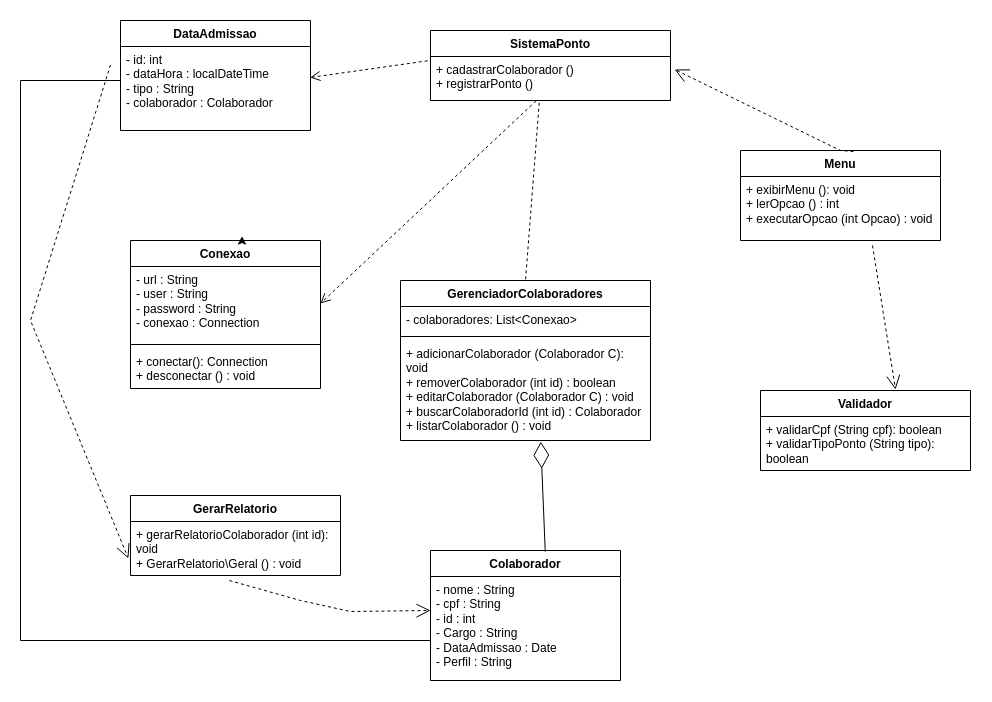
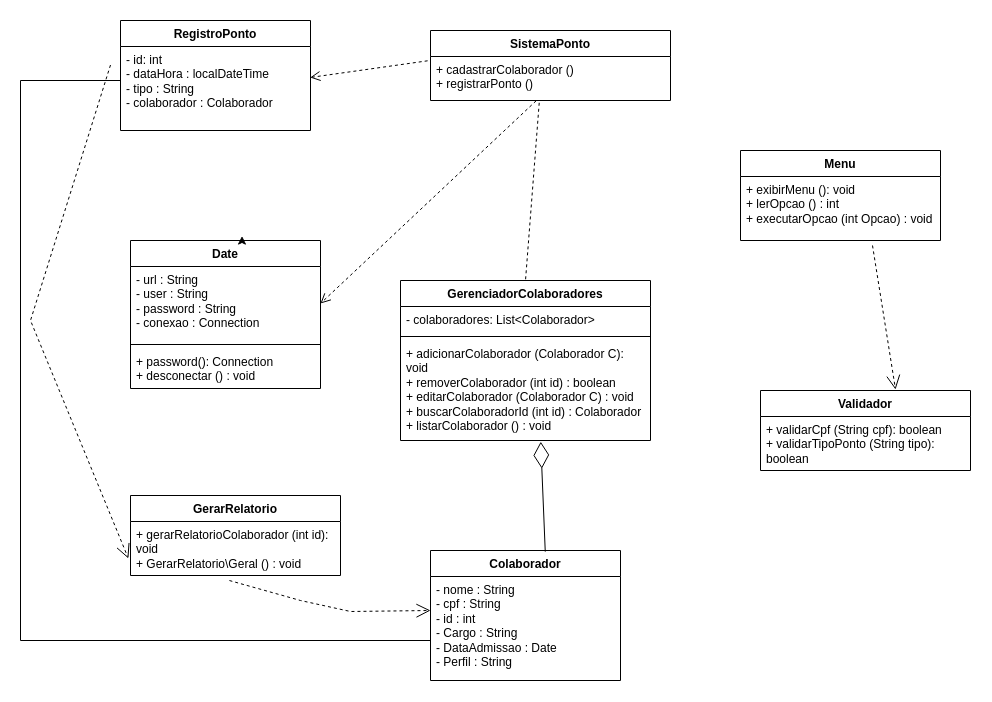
  <mxCell id="0" />
  <mxCell id="1" parent="0" />
  <mxCell id="2" value="Colaborador" style="swimlane;fontStyle=1;align=center;verticalAlign=top;childLayout=stackLayout;horizontal=1;startSize=26;horizontalStack=0;resizeParent=1;resizeParentMax=0;resizeLast=0;collapsible=1;marginBottom=0;whiteSpace=wrap;html=1;" parent="1" vertex="1"><mxGeometry x="430" y="550" width="190" height="130" as="geometry" /></mxCell>
  <mxCell id="3" value="- nome : String&lt;div&gt;- cpf : String&lt;/div&gt;&lt;div&gt;- id : int&lt;/div&gt;&lt;div&gt;- Cargo : String&lt;/div&gt;&lt;div&gt;- DataAdmissao : Date&lt;/div&gt;&lt;div&gt;- Perfil : String&lt;/div&gt;" style="text;strokeColor=none;fillColor=none;align=left;verticalAlign=top;spacingLeft=4;spacingRight=4;overflow=hidden;rotatable=0;points=[[0,0.5],[1,0.5]];portConstraint=eastwest;whiteSpace=wrap;html=1;" parent="2" vertex="1"><mxGeometry y="26" width="190" height="104" as="geometry" /></mxCell>
- <mxCell id="4" value="DataAdmissao" style="swimlane;fontStyle=1;align=center;verticalAlign=top;childLayout=stackLayout;horizontal=1;startSize=26;horizontalStack=0;resizeParent=1;resizeParentMax=0;resizeLast=0;collapsible=1;marginBottom=0;whiteSpace=wrap;html=1;" parent="1" vertex="1"><mxGeometry x="120" y="20" width="190" height="110" as="geometry" /></mxCell>
+ <mxCell id="4" value="RegistroPonto" style="swimlane;fontStyle=1;align=center;verticalAlign=top;childLayout=stackLayout;horizontal=1;startSize=26;horizontalStack=0;resizeParent=1;resizeParentMax=0;resizeLast=0;collapsible=1;marginBottom=0;whiteSpace=wrap;html=1;" parent="1" vertex="1"><mxGeometry x="120" y="20" width="190" height="110" as="geometry" /></mxCell>
  <mxCell id="5" value="- id: int&lt;div&gt;- dataHora : localDateTime&lt;/div&gt;&lt;div&gt;- tipo : String&lt;/div&gt;&lt;div&gt;- colaborador : Colaborador&lt;/div&gt;" style="text;strokeColor=none;fillColor=none;align=left;verticalAlign=top;spacingLeft=4;spacingRight=4;overflow=hidden;rotatable=0;points=[[0,0.5],[1,0.5]];portConstraint=eastwest;whiteSpace=wrap;html=1;" parent="4" vertex="1"><mxGeometry y="26" width="190" height="84" as="geometry" /></mxCell>
  <mxCell id="6" value="SistemaPonto" style="swimlane;fontStyle=1;align=center;verticalAlign=top;childLayout=stackLayout;horizontal=1;startSize=26;horizontalStack=0;resizeParent=1;resizeParentMax=0;resizeLast=0;collapsible=1;marginBottom=0;whiteSpace=wrap;html=1;" parent="1" vertex="1"><mxGeometry x="430" y="30" width="240" height="70" as="geometry" /></mxCell>
  <mxCell id="7" value="+ cadastrarColaborador ()&lt;div&gt;+ registrarPonto ()&lt;/div&gt;&lt;div&gt;&lt;div&gt;&lt;br&gt;&lt;/div&gt;&lt;/div&gt;" style="text;strokeColor=none;fillColor=none;align=left;verticalAlign=top;spacingLeft=4;spacingRight=4;overflow=hidden;rotatable=0;points=[[0,0.5],[1,0.5]];portConstraint=eastwest;whiteSpace=wrap;html=1;" parent="6" vertex="1"><mxGeometry y="26" width="240" height="44" as="geometry" /></mxCell>
- <mxCell id="8" value="Conexao" style="swimlane;fontStyle=1;align=center;verticalAlign=top;childLayout=stackLayout;horizontal=1;startSize=26;horizontalStack=0;resizeParent=1;resizeParentMax=0;resizeLast=0;collapsible=1;marginBottom=0;whiteSpace=wrap;html=1;" parent="1" vertex="1"><mxGeometry x="130" y="240" width="190" height="148" as="geometry" /></mxCell>
+ <mxCell id="8" value="Date" style="swimlane;fontStyle=1;align=center;verticalAlign=top;childLayout=stackLayout;horizontal=1;startSize=26;horizontalStack=0;resizeParent=1;resizeParentMax=0;resizeLast=0;collapsible=1;marginBottom=0;whiteSpace=wrap;html=1;" parent="1" vertex="1"><mxGeometry x="130" y="240" width="190" height="148" as="geometry" /></mxCell>
  <mxCell id="9" value="- url : String&amp;nbsp;&lt;div&gt;- user : String&lt;/div&gt;&lt;div&gt;- password : String&lt;/div&gt;&lt;div&gt;- conexao : Connection&lt;/div&gt;" style="text;strokeColor=none;fillColor=none;align=left;verticalAlign=top;spacingLeft=4;spacingRight=4;overflow=hidden;rotatable=0;points=[[0,0.5],[1,0.5]];portConstraint=eastwest;whiteSpace=wrap;html=1;" parent="8" vertex="1"><mxGeometry y="26" width="190" height="74" as="geometry" /></mxCell>
  <mxCell id="10" value="" style="line;strokeWidth=1;fillColor=none;align=left;verticalAlign=middle;spacingTop=-1;spacingLeft=3;spacingRight=3;rotatable=0;labelPosition=right;points=[];portConstraint=eastwest;strokeColor=inherit;" parent="8" vertex="1"><mxGeometry y="100" width="190" height="8" as="geometry" /></mxCell>
  <mxCell id="11" value="" style="line;strokeWidth=1;fillColor=none;align=left;verticalAlign=middle;spacingTop=-1;spacingLeft=3;spacingRight=3;rotatable=0;labelPosition=right;points=[];portConstraint=eastwest;strokeColor=inherit;" parent="8" vertex="1"><mxGeometry y="108" width="190" as="geometry" /></mxCell>
- <mxCell id="12" value="+ conectar(): Connection&lt;div&gt;+ desconectar () : void&lt;/div&gt;" style="text;strokeColor=none;fillColor=none;align=left;verticalAlign=top;spacingLeft=4;spacingRight=4;overflow=hidden;rotatable=0;points=[[0,0.5],[1,0.5]];portConstraint=eastwest;whiteSpace=wrap;html=1;" parent="8" vertex="1"><mxGeometry y="108" width="190" height="40" as="geometry" /></mxCell>
+ <mxCell id="12" value="+ password(): Connection&lt;div&gt;+ desconectar () : void&lt;/div&gt;" style="text;strokeColor=none;fillColor=none;align=left;verticalAlign=top;spacingLeft=4;spacingRight=4;overflow=hidden;rotatable=0;points=[[0,0.5],[1,0.5]];portConstraint=eastwest;whiteSpace=wrap;html=1;" parent="8" vertex="1"><mxGeometry y="108" width="190" height="40" as="geometry" /></mxCell>
  <mxCell id="13" value="GerarRelatorio" style="swimlane;fontStyle=1;align=center;verticalAlign=top;childLayout=stackLayout;horizontal=1;startSize=26;horizontalStack=0;resizeParent=1;resizeParentMax=0;resizeLast=0;collapsible=1;marginBottom=0;whiteSpace=wrap;html=1;" parent="1" vertex="1"><mxGeometry x="130" y="495" width="210" height="80" as="geometry" /></mxCell>
  <mxCell id="14" value="+ gerarRelatorioColaborador (int id): void&lt;div&gt;+ GerarRelatorio\Geral () : void&lt;/div&gt;" style="text;strokeColor=none;fillColor=none;align=left;verticalAlign=top;spacingLeft=4;spacingRight=4;overflow=hidden;rotatable=0;points=[[0,0.5],[1,0.5]];portConstraint=eastwest;whiteSpace=wrap;html=1;" parent="13" vertex="1"><mxGeometry y="26" width="210" height="54" as="geometry" /></mxCell>
  <mxCell id="15" value="Menu" style="swimlane;fontStyle=1;align=center;verticalAlign=top;childLayout=stackLayout;horizontal=1;startSize=26;horizontalStack=0;resizeParent=1;resizeParentMax=0;resizeLast=0;collapsible=1;marginBottom=0;whiteSpace=wrap;html=1;" parent="1" vertex="1"><mxGeometry x="740" y="150" width="200" height="90" as="geometry" /></mxCell>
  <mxCell id="16" value="+ exibirMenu (): void&lt;div&gt;+ lerOpcao () : int&lt;/div&gt;&lt;div&gt;+ executarOpcao (int Opcao) : void&lt;/div&gt;&lt;div&gt;&lt;br&gt;&lt;div&gt;&lt;br&gt;&lt;/div&gt;&lt;/div&gt;" style="text;strokeColor=none;fillColor=none;align=left;verticalAlign=top;spacingLeft=4;spacingRight=4;overflow=hidden;rotatable=0;points=[[0,0.5],[1,0.5]];portConstraint=eastwest;whiteSpace=wrap;html=1;" parent="15" vertex="1"><mxGeometry y="26" width="200" height="64" as="geometry" /></mxCell>
  <mxCell id="17" value="Validador" style="swimlane;fontStyle=1;align=center;verticalAlign=top;childLayout=stackLayout;horizontal=1;startSize=26;horizontalStack=0;resizeParent=1;resizeParentMax=0;resizeLast=0;collapsible=1;marginBottom=0;whiteSpace=wrap;html=1;" parent="1" vertex="1"><mxGeometry x="760" y="390" width="210" height="80" as="geometry" /></mxCell>
  <mxCell id="18" value="+ validarCpf (String cpf): boolean&lt;div&gt;+ validarTipoPonto (String tipo): boolean&lt;/div&gt;&lt;div&gt;&lt;div&gt;&lt;br&gt;&lt;/div&gt;&lt;/div&gt;" style="text;strokeColor=none;fillColor=none;align=left;verticalAlign=top;spacingLeft=4;spacingRight=4;overflow=hidden;rotatable=0;points=[[0,0.5],[1,0.5]];portConstraint=eastwest;whiteSpace=wrap;html=1;" parent="17" vertex="1"><mxGeometry y="26" width="210" height="54" as="geometry" /></mxCell>
  <mxCell id="19" value="GerenciadorColaboradores" style="swimlane;fontStyle=1;align=center;verticalAlign=top;childLayout=stackLayout;horizontal=1;startSize=26;horizontalStack=0;resizeParent=1;resizeParentMax=0;resizeLast=0;collapsible=1;marginBottom=0;whiteSpace=wrap;html=1;" parent="1" vertex="1"><mxGeometry x="400" y="280" width="250" height="160" as="geometry"><mxRectangle x="304" y="320" width="210" height="30" as="alternateBounds" /></mxGeometry></mxCell>
- <mxCell id="20" value="- colaboradores: List&amp;lt;Conexao&amp;gt;" style="text;strokeColor=none;fillColor=none;align=left;verticalAlign=top;spacingLeft=4;spacingRight=4;overflow=hidden;rotatable=0;points=[[0,0.5],[1,0.5]];portConstraint=eastwest;whiteSpace=wrap;html=1;" parent="19" vertex="1"><mxGeometry y="26" width="250" height="26" as="geometry" /></mxCell>
+ <mxCell id="20" value="- colaboradores: List&amp;lt;Colaborador&amp;gt;" style="text;strokeColor=none;fillColor=none;align=left;verticalAlign=top;spacingLeft=4;spacingRight=4;overflow=hidden;rotatable=0;points=[[0,0.5],[1,0.5]];portConstraint=eastwest;whiteSpace=wrap;html=1;" parent="19" vertex="1"><mxGeometry y="26" width="250" height="26" as="geometry" /></mxCell>
  <mxCell id="21" value="" style="line;strokeWidth=1;fillColor=none;align=left;verticalAlign=middle;spacingTop=-1;spacingLeft=3;spacingRight=3;rotatable=0;labelPosition=right;points=[];portConstraint=eastwest;strokeColor=inherit;" parent="19" vertex="1"><mxGeometry y="52" width="250" height="8" as="geometry" /></mxCell>
  <mxCell id="22" value="+ adicionarColaborador (Colaborador C): void&lt;div&gt;+ removerColaborador (int id) : boolean&lt;/div&gt;&lt;div&gt;+ editarColaborador (Colaborador C) : void&lt;/div&gt;&lt;div&gt;+ buscarColaboradorId (int id) : Colaborador&lt;/div&gt;&lt;div&gt;+ listarColaborador () : void&lt;/div&gt;&lt;div&gt;&lt;br&gt;&lt;/div&gt;" style="text;strokeColor=none;fillColor=none;align=left;verticalAlign=top;spacingLeft=4;spacingRight=4;overflow=hidden;rotatable=0;points=[[0,0.5],[1,0.5]];portConstraint=eastwest;whiteSpace=wrap;html=1;" parent="19" vertex="1"><mxGeometry y="60" width="250" height="100" as="geometry" /></mxCell>
  <mxCell id="23" style="edgeStyle=orthogonalEdgeStyle;rounded=0;orthogonalLoop=1;jettySize=auto;html=1;exitX=0.5;exitY=0;exitDx=0;exitDy=0;entryX=0.587;entryY=-0.03;entryDx=0;entryDy=0;entryPerimeter=0;" parent="1" source="8" target="8" edge="1"><mxGeometry relative="1" as="geometry" /></mxCell>
  <mxCell id="24" value="" style="html=1;verticalAlign=bottom;endArrow=none;dashed=1;endSize=8;curved=0;rounded=0;entryX=0.5;entryY=0;entryDx=0;entryDy=0;exitX=0.453;exitY=1.052;exitDx=0;exitDy=0;exitPerimeter=0;" edge="1" parent="1" source="7" target="19"><mxGeometry x="0.305" y="-36" relative="1" as="geometry"><mxPoint x="360" y="220" as="sourcePoint" /><mxPoint x="280" y="220" as="targetPoint" /><Array as="points" /><mxPoint as="offset" /></mxGeometry></mxCell>
  <mxCell id="25" value="" style="html=1;verticalAlign=bottom;endArrow=open;dashed=1;endSize=8;curved=0;rounded=0;entryX=0.998;entryY=0.369;entryDx=0;entryDy=0;entryPerimeter=0;exitX=-0.012;exitY=0.098;exitDx=0;exitDy=0;exitPerimeter=0;" edge="1" parent="1" source="7" target="5"><mxGeometry relative="1" as="geometry"><mxPoint x="170" y="74.58" as="sourcePoint" /><mxPoint x="90" y="74.58" as="targetPoint" /></mxGeometry></mxCell>
  <mxCell id="26" value="" style="html=1;verticalAlign=bottom;endArrow=open;dashed=1;endSize=8;curved=0;rounded=0;exitX=0.44;exitY=1.008;exitDx=0;exitDy=0;exitPerimeter=0;entryX=1;entryY=0.5;entryDx=0;entryDy=0;" edge="1" parent="1" source="7" target="9"><mxGeometry relative="1" as="geometry"><mxPoint x="170" y="260" as="sourcePoint" /><mxPoint x="90" y="260" as="targetPoint" /></mxGeometry></mxCell>
  <mxCell id="27" value="" style="endArrow=diamondThin;endFill=0;endSize=24;html=1;rounded=0;exitX=0.604;exitY=0.009;exitDx=0;exitDy=0;exitPerimeter=0;entryX=0.561;entryY=1.012;entryDx=0;entryDy=0;entryPerimeter=0;" edge="1" parent="1" source="2" target="22"><mxGeometry width="160" relative="1" as="geometry"><mxPoint x="190" y="560" as="sourcePoint" /><mxPoint x="350" y="560" as="targetPoint" /></mxGeometry></mxCell>
  <mxCell id="28" value="" style="endArrow=none;html=1;edgeStyle=orthogonalEdgeStyle;rounded=0;exitX=0;exitY=0.423;exitDx=0;exitDy=0;exitPerimeter=0;" edge="1" parent="1" source="3"><mxGeometry relative="1" as="geometry"><mxPoint x="-30" y="80" as="sourcePoint" /><mxPoint x="120" y="80" as="targetPoint" /><Array as="points"><mxPoint x="430" y="640" /><mxPoint x="20" y="640" /><mxPoint x="20" y="80" /></Array></mxGeometry></mxCell>
  <mxCell id="29" value="" style="endArrow=open;endSize=12;dashed=1;html=1;rounded=0;exitX=0.471;exitY=1.093;exitDx=0;exitDy=0;exitPerimeter=0;" edge="1" parent="1" source="14"><mxGeometry x="-0.122" y="-61" width="160" relative="1" as="geometry"><mxPoint x="230" y="610" as="sourcePoint" /><mxPoint x="430" y="610" as="targetPoint" /><Array as="points"><mxPoint x="300" y="600" /><mxPoint x="350" y="611" /></Array><mxPoint as="offset" /></mxGeometry></mxCell>
  <mxCell id="30" value="" style="endArrow=open;endSize=12;dashed=1;html=1;rounded=0;entryX=-0.01;entryY=0.685;entryDx=0;entryDy=0;entryPerimeter=0;" edge="1" parent="1" target="14"><mxGeometry x="0.077" y="-119" width="160" relative="1" as="geometry"><mxPoint x="110" y="64.5" as="sourcePoint" /><mxPoint x="90" y="530" as="targetPoint" /><Array as="points"><mxPoint x="30" y="320" /></Array><mxPoint as="offset" /></mxGeometry></mxCell>
- <mxCell id="31" value="" style="endArrow=open;endSize=12;dashed=1;html=1;rounded=0;entryX=1.017;entryY=0.295;entryDx=0;entryDy=0;entryPerimeter=0;exitX=0.565;exitY=0.011;exitDx=0;exitDy=0;exitPerimeter=0;" edge="1" parent="1" source="15" target="7"><mxGeometry width="160" relative="1" as="geometry"><mxPoint x="810" y="70" as="sourcePoint" /><mxPoint x="911" y="64.5" as="targetPoint" /><Array as="points"><mxPoint x="840" y="150" /></Array></mxGeometry></mxCell>
  <mxCell id="32" value="" style="endArrow=open;endSize=12;dashed=1;html=1;rounded=0;entryX=0.643;entryY=-0.012;entryDx=0;entryDy=0;entryPerimeter=0;exitX=0.66;exitY=1.078;exitDx=0;exitDy=0;exitPerimeter=0;" edge="1" parent="1" source="16" target="17"><mxGeometry width="160" relative="1" as="geometry"><mxPoint x="890" y="330" as="sourcePoint" /><mxPoint x="1050" y="330" as="targetPoint" /></mxGeometry></mxCell>
